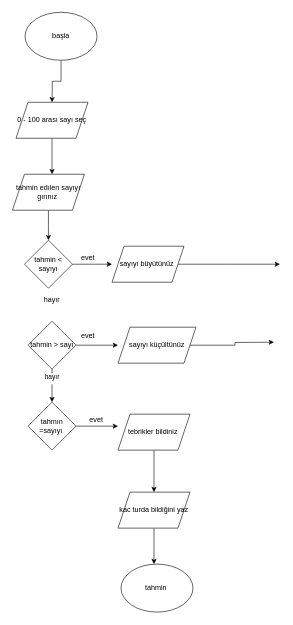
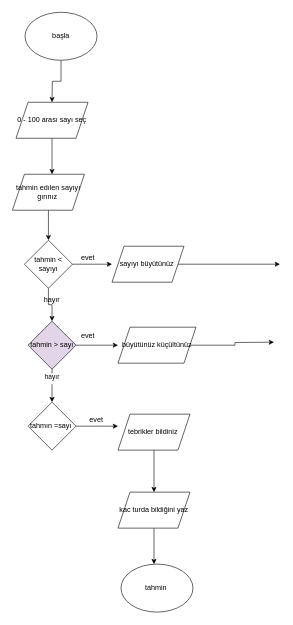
  <mxCell id="0" />
  <mxCell id="1" parent="0" />
  <mxCell id="2" style="edgeStyle=orthogonalEdgeStyle;rounded=0;orthogonalLoop=1;jettySize=auto;html=1;" parent="1" source="3" edge="1"><mxGeometry relative="1" as="geometry"><mxPoint x="86" y="170" as="targetPoint" /></mxGeometry></mxCell>
  <mxCell id="3" value="başla" style="ellipse;whiteSpace=wrap;html=1;" parent="1" vertex="1"><mxGeometry x="41" y="20" width="120" height="80" as="geometry" /></mxCell>
  <mxCell id="4" style="edgeStyle=orthogonalEdgeStyle;rounded=0;orthogonalLoop=1;jettySize=auto;html=1;" parent="1" source="5" edge="1"><mxGeometry relative="1" as="geometry"><mxPoint x="86" y="290" as="targetPoint" /></mxGeometry></mxCell>
  <mxCell id="5" value="0 - 100 arası sayı seç" style="shape=parallelogram;perimeter=parallelogramPerimeter;whiteSpace=wrap;html=1;fixedSize=1;" parent="1" vertex="1"><mxGeometry x="26" y="170" width="120" height="60" as="geometry" /></mxCell>
  <mxCell id="6" style="edgeStyle=orthogonalEdgeStyle;rounded=0;orthogonalLoop=1;jettySize=auto;html=1;" parent="1" source="7" edge="1"><mxGeometry relative="1" as="geometry"><mxPoint x="80" y="400" as="targetPoint" /></mxGeometry></mxCell>
  <mxCell id="7" value="tahmin edılen sayıyı gırınız&amp;nbsp;" style="shape=parallelogram;perimeter=parallelogramPerimeter;whiteSpace=wrap;html=1;fixedSize=1;" parent="1" vertex="1"><mxGeometry x="20" y="290" width="120" height="60" as="geometry" /></mxCell>
  <mxCell id="8" style="edgeStyle=orthogonalEdgeStyle;rounded=0;orthogonalLoop=1;jettySize=auto;html=1;exitX=1;exitY=0.5;exitDx=0;exitDy=0;" parent="1" source="10" edge="1"><mxGeometry relative="1" as="geometry"><mxPoint x="186" y="440" as="targetPoint" /></mxGeometry></mxCell>
+ <mxCell id="9" style="edgeStyle=orthogonalEdgeStyle;rounded=0;orthogonalLoop=1;jettySize=auto;html=1;exitX=0.5;exitY=1;exitDx=0;exitDy=0;entryX=0.5;entryY=0;entryDx=0;entryDy=0;" parent="1" source="10" target="13" edge="1"><mxGeometry relative="1" as="geometry" /></mxCell>
  <mxCell id="10" value="tahmin &amp;lt; sayıyı" style="rhombus;whiteSpace=wrap;html=1;" parent="1" vertex="1"><mxGeometry x="40" y="400" width="80" height="80" as="geometry" /></mxCell>
  <mxCell id="11" style="edgeStyle=orthogonalEdgeStyle;rounded=0;orthogonalLoop=1;jettySize=auto;html=1;exitX=0.5;exitY=1;exitDx=0;exitDy=0;" parent="1" edge="1"><mxGeometry relative="1" as="geometry"><mxPoint x="86" y="670" as="targetPoint" /><mxPoint x="86" y="640" as="sourcePoint" /></mxGeometry></mxCell>
  <mxCell id="12" style="edgeStyle=orthogonalEdgeStyle;rounded=0;orthogonalLoop=1;jettySize=auto;html=1;" parent="1" source="13" edge="1"><mxGeometry relative="1" as="geometry"><mxPoint x="196" y="575" as="targetPoint" /></mxGeometry></mxCell>
- <mxCell id="13" value="tahmin &amp;gt; sayı" style="rhombus;whiteSpace=wrap;html=1;" parent="1" vertex="1"><mxGeometry x="46" y="535" width="80" height="80" as="geometry" /></mxCell>
+ <mxCell id="13" value="tahmin &amp;gt; sayı" style="rhombus;whiteSpace=wrap;html=1;fillColor=#e1d5e7;" parent="1" vertex="1"><mxGeometry x="46" y="535" width="80" height="80" as="geometry" /></mxCell>
  <mxCell id="14" style="edgeStyle=orthogonalEdgeStyle;rounded=0;orthogonalLoop=1;jettySize=auto;html=1;exitX=1;exitY=0.5;exitDx=0;exitDy=0;" parent="1" source="15" edge="1"><mxGeometry relative="1" as="geometry"><mxPoint x="196" y="710" as="targetPoint" /></mxGeometry></mxCell>
- <mxCell id="15" value="tahmın =sayıyı&amp;nbsp;" style="rhombus;whiteSpace=wrap;html=1;" parent="1" vertex="1"><mxGeometry x="46" y="670" width="80" height="80" as="geometry" /></mxCell>
+ <mxCell id="15" value="tahmın =sayı&amp;nbsp;" style="rhombus;whiteSpace=wrap;html=1;" parent="1" vertex="1"><mxGeometry x="46" y="670" width="80" height="80" as="geometry" /></mxCell>
  <mxCell id="16" style="edgeStyle=orthogonalEdgeStyle;rounded=0;orthogonalLoop=1;jettySize=auto;html=1;exitX=1;exitY=0.5;exitDx=0;exitDy=0;" parent="1" source="17" edge="1"><mxGeometry relative="1" as="geometry"><mxPoint x="466" y="440" as="targetPoint" /></mxGeometry></mxCell>
  <mxCell id="17" value="sayıyı büyütünüz&amp;nbsp;" style="shape=parallelogram;perimeter=parallelogramPerimeter;whiteSpace=wrap;html=1;fixedSize=1;" parent="1" vertex="1"><mxGeometry x="186" y="410" width="120" height="60" as="geometry" /></mxCell>
  <mxCell id="18" style="edgeStyle=orthogonalEdgeStyle;rounded=0;orthogonalLoop=1;jettySize=auto;html=1;exitX=1;exitY=0.5;exitDx=0;exitDy=0;" parent="1" source="19" edge="1"><mxGeometry relative="1" as="geometry"><mxPoint x="456" y="570" as="targetPoint" /></mxGeometry></mxCell>
- <mxCell id="19" value="sayıyı küçültünüz" style="shape=parallelogram;perimeter=parallelogramPerimeter;whiteSpace=wrap;html=1;fixedSize=1;" parent="1" vertex="1"><mxGeometry x="196" y="545" width="130" height="60" as="geometry" /></mxCell>
+ <mxCell id="19" value="büyütünüz küçültünüz" style="shape=parallelogram;perimeter=parallelogramPerimeter;whiteSpace=wrap;html=1;fixedSize=1;" parent="1" vertex="1"><mxGeometry x="196" y="545" width="130" height="60" as="geometry" /></mxCell>
  <mxCell id="20" style="edgeStyle=orthogonalEdgeStyle;rounded=0;orthogonalLoop=1;jettySize=auto;html=1;exitX=0.5;exitY=1;exitDx=0;exitDy=0;" edge="1" parent="1" source="21"><mxGeometry relative="1" as="geometry"><mxPoint x="256" y="820" as="targetPoint" /></mxGeometry></mxCell>
  <mxCell id="21" value="tebrikler bildiniz&amp;nbsp;" style="shape=parallelogram;perimeter=parallelogramPerimeter;whiteSpace=wrap;html=1;fixedSize=1;" parent="1" vertex="1"><mxGeometry x="196" y="690" width="120" height="60" as="geometry" /></mxCell>
  <mxCell id="22" value="tahmin&amp;nbsp;" style="ellipse;whiteSpace=wrap;html=1;" parent="1" vertex="1"><mxGeometry x="201" y="940" width="120" height="80" as="geometry" /></mxCell>
  <mxCell id="23" value="hayır" style="edgeStyle=orthogonalEdgeStyle;rounded=0;orthogonalLoop=1;jettySize=auto;html=1;exitX=0.5;exitY=1;exitDx=0;exitDy=0;" parent="1" source="13" edge="1"><mxGeometry relative="1" as="geometry"><mxPoint x="86" y="620" as="targetPoint" /><mxPoint x="86" y="615" as="sourcePoint" /><Array as="points"><mxPoint x="86" y="630" /><mxPoint x="86" y="630" /></Array></mxGeometry></mxCell>
  <mxCell id="24" value="evet" style="text;html=1;strokeColor=none;fillColor=none;align=center;verticalAlign=middle;whiteSpace=wrap;rounded=0;" parent="1" vertex="1"><mxGeometry x="126" y="420" width="40" height="20" as="geometry" /></mxCell>
  <mxCell id="25" value="evet" style="text;html=1;strokeColor=none;fillColor=none;align=center;verticalAlign=middle;whiteSpace=wrap;rounded=0;" parent="1" vertex="1"><mxGeometry x="126" y="550" width="40" height="20" as="geometry" /></mxCell>
  <mxCell id="26" value="evet" style="text;html=1;strokeColor=none;fillColor=none;align=center;verticalAlign=middle;whiteSpace=wrap;rounded=0;" parent="1" vertex="1"><mxGeometry x="140" y="690" width="40" height="20" as="geometry" /></mxCell>
  <mxCell id="27" value="hayır" style="text;html=1;strokeColor=none;fillColor=none;align=center;verticalAlign=middle;whiteSpace=wrap;rounded=0;" parent="1" vertex="1"><mxGeometry x="66" y="490" width="40" height="20" as="geometry" /></mxCell>
  <mxCell id="28" style="edgeStyle=orthogonalEdgeStyle;rounded=0;orthogonalLoop=1;jettySize=auto;html=1;exitX=0.5;exitY=1;exitDx=0;exitDy=0;" edge="1" parent="1" source="29"><mxGeometry relative="1" as="geometry"><mxPoint x="256" y="940" as="targetPoint" /></mxGeometry></mxCell>
  <mxCell id="29" value="kac turda bildiğini yaz" style="shape=parallelogram;perimeter=parallelogramPerimeter;whiteSpace=wrap;html=1;fixedSize=1;" vertex="1" parent="1"><mxGeometry x="196" y="820" width="120" height="60" as="geometry" /></mxCell>
